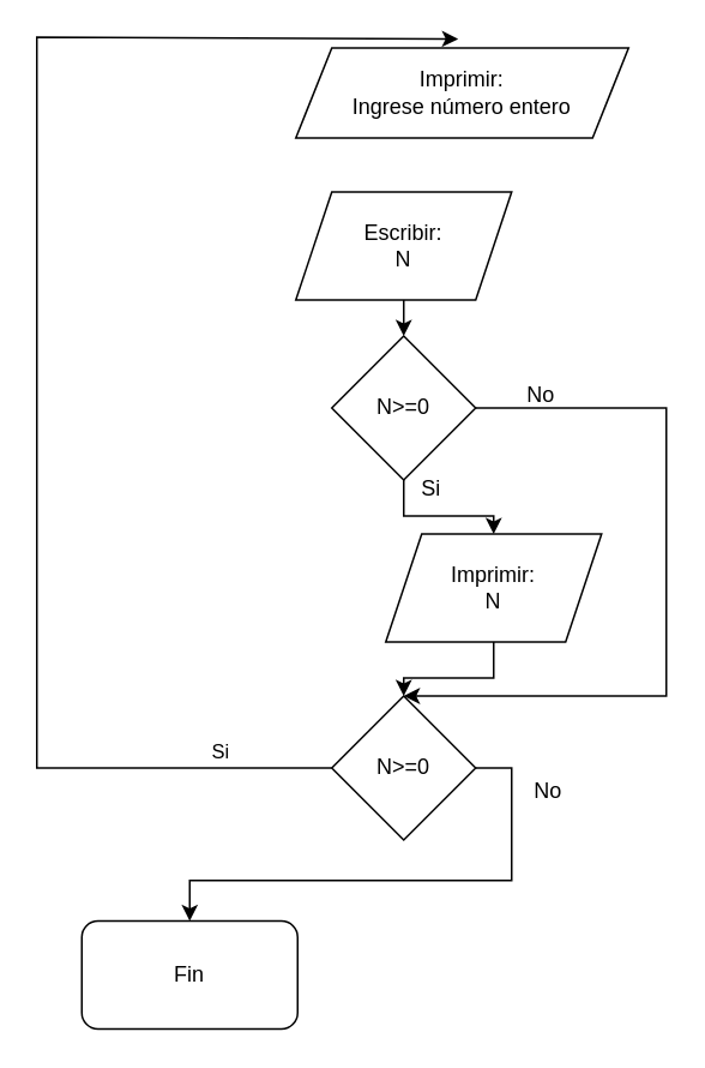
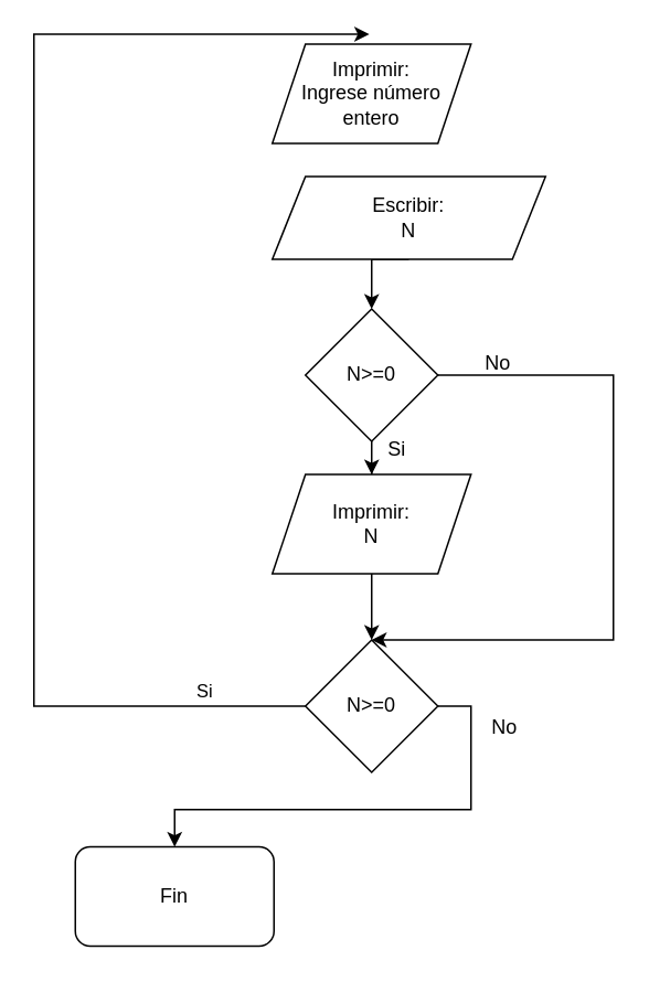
  <mxCell id="0" />
  <mxCell id="1" parent="0" />
- <mxCell id="2" value="Imprimir:&lt;br&gt;Ingrese número entero" style="shape=parallelogram;perimeter=parallelogramPerimeter;whiteSpace=wrap;html=1;fixedSize=1;" vertex="1" parent="1"><mxGeometry x="164" y="26" width="185" height="50" as="geometry" /></mxCell>
+ <mxCell id="2" value="Imprimir:&lt;br&gt;Ingrese número entero" style="shape=parallelogram;perimeter=parallelogramPerimeter;whiteSpace=wrap;html=1;fixedSize=1;" vertex="1" parent="1"><mxGeometry x="164" y="26" width="120" height="60" as="geometry" /></mxCell>
  <mxCell id="3" style="edgeStyle=orthogonalEdgeStyle;rounded=0;orthogonalLoop=1;jettySize=auto;html=1;exitX=0.5;exitY=1;exitDx=0;exitDy=0;entryX=0.5;entryY=0;entryDx=0;entryDy=0;" edge="1" parent="1" source="4" target="7"><mxGeometry relative="1" as="geometry" /></mxCell>
- <mxCell id="4" value="Escribir:&lt;br&gt;N" style="shape=parallelogram;perimeter=parallelogramPerimeter;whiteSpace=wrap;html=1;fixedSize=1;" vertex="1" parent="1"><mxGeometry x="164" y="106" width="120" height="60" as="geometry" /></mxCell>
+ <mxCell id="4" value="Escribir:&lt;br&gt;N" style="shape=parallelogram;perimeter=parallelogramPerimeter;whiteSpace=wrap;html=1;fixedSize=1;" vertex="1" parent="1"><mxGeometry x="164" y="106" width="165" height="50" as="geometry" /></mxCell>
  <mxCell id="5" value="" style="edgeStyle=orthogonalEdgeStyle;rounded=0;orthogonalLoop=1;jettySize=auto;html=1;" edge="1" parent="1" source="7" target="9"><mxGeometry relative="1" as="geometry" /></mxCell>
  <mxCell id="6" style="edgeStyle=orthogonalEdgeStyle;rounded=0;orthogonalLoop=1;jettySize=auto;html=1;entryX=0.5;entryY=0;entryDx=0;entryDy=0;" edge="1" parent="1" source="7" target="15"><mxGeometry relative="1" as="geometry"><Array as="points"><mxPoint x="370" y="226" /><mxPoint x="370" y="386" /></Array></mxGeometry></mxCell>
  <mxCell id="7" value="N&amp;gt;=0" style="rhombus;whiteSpace=wrap;html=1;" vertex="1" parent="1"><mxGeometry x="184" y="186" width="80" height="80" as="geometry" /></mxCell>
  <mxCell id="8" value="" style="edgeStyle=orthogonalEdgeStyle;rounded=0;orthogonalLoop=1;jettySize=auto;html=1;" edge="1" parent="1" source="9" target="15"><mxGeometry relative="1" as="geometry" /></mxCell>
- <mxCell id="9" value="Imprimir:&lt;br&gt;N" style="shape=parallelogram;perimeter=parallelogramPerimeter;whiteSpace=wrap;html=1;fixedSize=1;" vertex="1" parent="1"><mxGeometry x="214" y="296" width="120" height="60" as="geometry" /></mxCell>
+ <mxCell id="9" value="Imprimir:&lt;br&gt;N" style="shape=parallelogram;perimeter=parallelogramPerimeter;whiteSpace=wrap;html=1;fixedSize=1;" vertex="1" parent="1"><mxGeometry x="164" y="286" width="120" height="60" as="geometry" /></mxCell>
  <mxCell id="10" value="Si" style="text;html=1;align=center;verticalAlign=middle;resizable=0;points=[];autosize=1;strokeColor=none;fillColor=none;" vertex="1" parent="1"><mxGeometry x="224" y="256" width="30" height="30" as="geometry" /></mxCell>
  <mxCell id="11" value="Fin" style="rounded=1;whiteSpace=wrap;html=1;" vertex="1" parent="1"><mxGeometry x="45" y="511" width="120" height="60" as="geometry" /></mxCell>
  <mxCell id="12" style="edgeStyle=orthogonalEdgeStyle;rounded=0;orthogonalLoop=1;jettySize=auto;html=1;entryX=0.488;entryY=-0.1;entryDx=0;entryDy=0;entryPerimeter=0;exitX=0;exitY=0.5;exitDx=0;exitDy=0;" edge="1" parent="1" source="15" target="2"><mxGeometry relative="1" as="geometry"><Array as="points"><mxPoint x="20" y="426" /><mxPoint x="20" y="20" /></Array></mxGeometry></mxCell>
  <mxCell id="13" value="Si" style="edgeLabel;html=1;align=center;verticalAlign=middle;resizable=0;points=[];" vertex="1" connectable="0" parent="12"><mxGeometry x="-0.966" y="-2" relative="1" as="geometry"><mxPoint x="-49" y="-8" as="offset" /></mxGeometry></mxCell>
  <mxCell id="14" style="edgeStyle=orthogonalEdgeStyle;rounded=0;orthogonalLoop=1;jettySize=auto;html=1;exitX=1;exitY=0.5;exitDx=0;exitDy=0;" edge="1" parent="1" source="15" target="11"><mxGeometry relative="1" as="geometry" /></mxCell>
  <mxCell id="15" value="N&amp;gt;=0" style="rhombus;whiteSpace=wrap;html=1;" vertex="1" parent="1"><mxGeometry x="184" y="386" width="80" height="80" as="geometry" /></mxCell>
  <mxCell id="16" value="No" style="text;html=1;align=center;verticalAlign=middle;resizable=0;points=[];autosize=1;strokeColor=none;fillColor=none;" vertex="1" parent="1"><mxGeometry x="280" y="204" width="40" height="30" as="geometry" /></mxCell>
  <mxCell id="17" value="No" style="text;html=1;align=center;verticalAlign=middle;resizable=0;points=[];autosize=1;strokeColor=none;fillColor=none;" vertex="1" parent="1"><mxGeometry x="284" y="424" width="40" height="30" as="geometry" /></mxCell>
